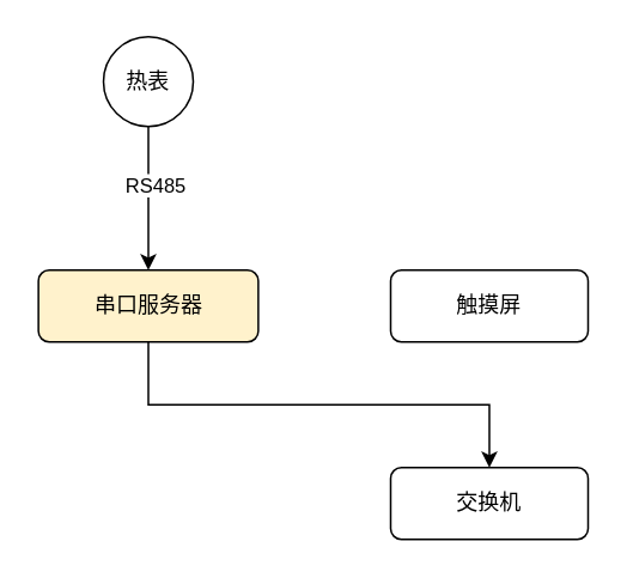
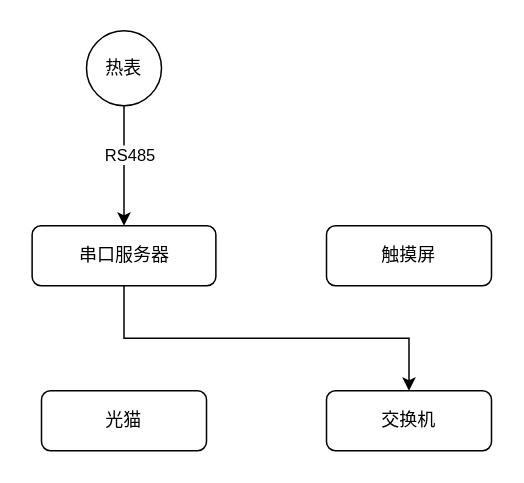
  <mxCell id="0" />
  <mxCell id="1" parent="0" />
  <mxCell id="2" style="edgeStyle=orthogonalEdgeStyle;rounded=0;orthogonalLoop=1;jettySize=auto;html=1;exitX=0.5;exitY=1;exitDx=0;exitDy=0;entryX=0.5;entryY=0;entryDx=0;entryDy=0;" parent="1" source="4" target="6" edge="1"><mxGeometry relative="1" as="geometry" /></mxCell>
  <mxCell id="3" value="RS485" style="edgeLabel;html=1;align=center;verticalAlign=middle;resizable=0;points=[];" parent="2" vertex="1" connectable="0"><mxGeometry x="-0.2" y="3" relative="1" as="geometry"><mxPoint as="offset" /></mxGeometry></mxCell>
  <mxCell id="4" value="热表" style="ellipse;whiteSpace=wrap;html=1;aspect=fixed;" parent="1" vertex="1"><mxGeometry x="57" y="20" width="50" height="50" as="geometry" /></mxCell>
  <mxCell id="5" style="edgeStyle=orthogonalEdgeStyle;rounded=0;orthogonalLoop=1;jettySize=auto;html=1;exitX=0.5;exitY=1;exitDx=0;exitDy=0;" edge="1" parent="1" source="6" target="7"><mxGeometry relative="1" as="geometry" /></mxCell>
- <mxCell id="6" value="串口服务器" style="rounded=1;whiteSpace=wrap;html=1;fillColor=#fff2cc;" parent="1" vertex="1"><mxGeometry x="20.75" y="150" width="122.5" height="40" as="geometry" /></mxCell>
+ <mxCell id="6" value="串口服务器" style="rounded=1;whiteSpace=wrap;html=1;" parent="1" vertex="1"><mxGeometry x="20.75" y="150" width="122.5" height="40" as="geometry" /></mxCell>
  <mxCell id="7" value="交换机" style="rounded=1;whiteSpace=wrap;html=1;" parent="1" vertex="1"><mxGeometry x="217" y="260" width="110" height="40" as="geometry" /></mxCell>
  <mxCell id="8" value="触摸屏" style="rounded=1;whiteSpace=wrap;html=1;" parent="1" vertex="1"><mxGeometry x="217" y="150" width="110" height="40" as="geometry" /></mxCell>
+ <mxCell id="9" value="光猫" style="rounded=1;whiteSpace=wrap;html=1;" parent="1" vertex="1"><mxGeometry x="27" y="260" width="110" height="40" as="geometry" /></mxCell>
